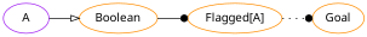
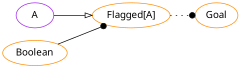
  digraph {
    fontname="Noto Sans"
    rankdir=LR
    node [color=darkorange fontname="Noto Sans"]
    edge [arrowhead=dot fontname="Noto Sans" style=solid]
    A [color=purple group=upper]
    n2 [group=upper label="Flagged[A]"]
    Goal
    n4 [label=Boolean]
-   A -> n4 [arrowhead=onormal]
+   A -> n2 [arrowhead=onormal]
    n2 -> Goal [style=dotted]
    n4 -> n2
  }
